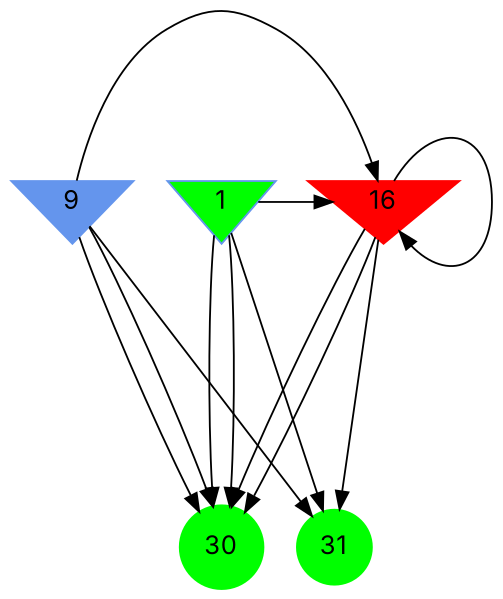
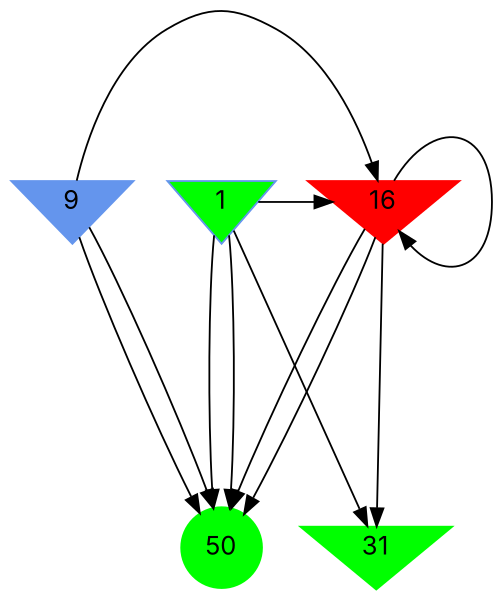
  digraph {
    fontname=Inter
    ranksep=2.0
    node [color=cornflowerblue fontname=Inter shape=invtriangle style=filled]
    edge [fontname=Inter]
    1 [fillcolor=green]
    9
    16 [color=red]
-   30 [color=green shape=circle]
-   31 [color=green shape=circle]
+   30 [color=green shape=circle label=50]
+   31 [color=green]
    subgraph sub_1 {
      rank=same
      1
      9
      16
    }
    subgraph sub_2 {
      rank=same
    }
    subgraph sub_3 {
      rank=same
      30
      31
    }
    1 -> 16
    1 -> 30
    1 -> 30
    1 -> 31
    9 -> 16
    9 -> 30
    9 -> 30
-   9 -> 31
    16 -> 16
    16 -> 30
    16 -> 30
    16 -> 31
  }
